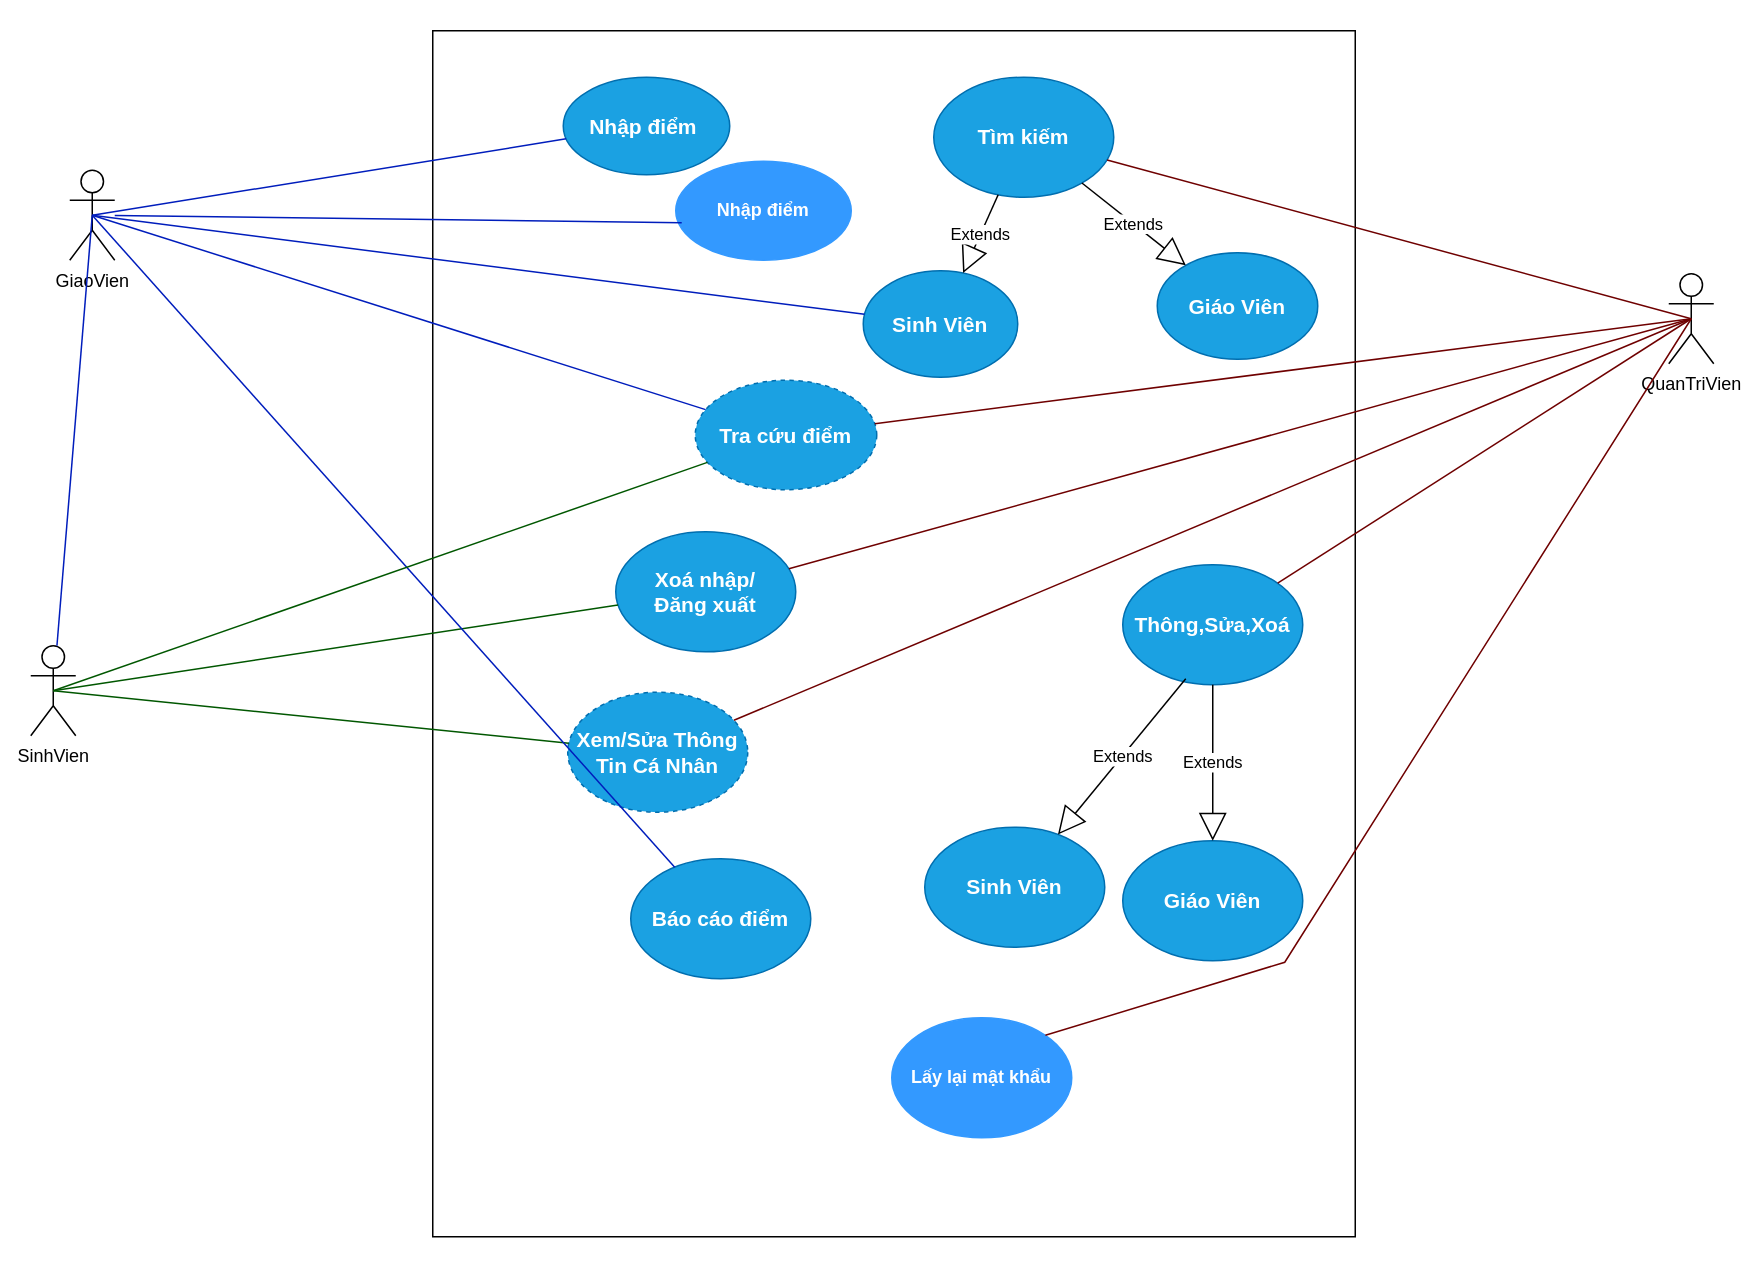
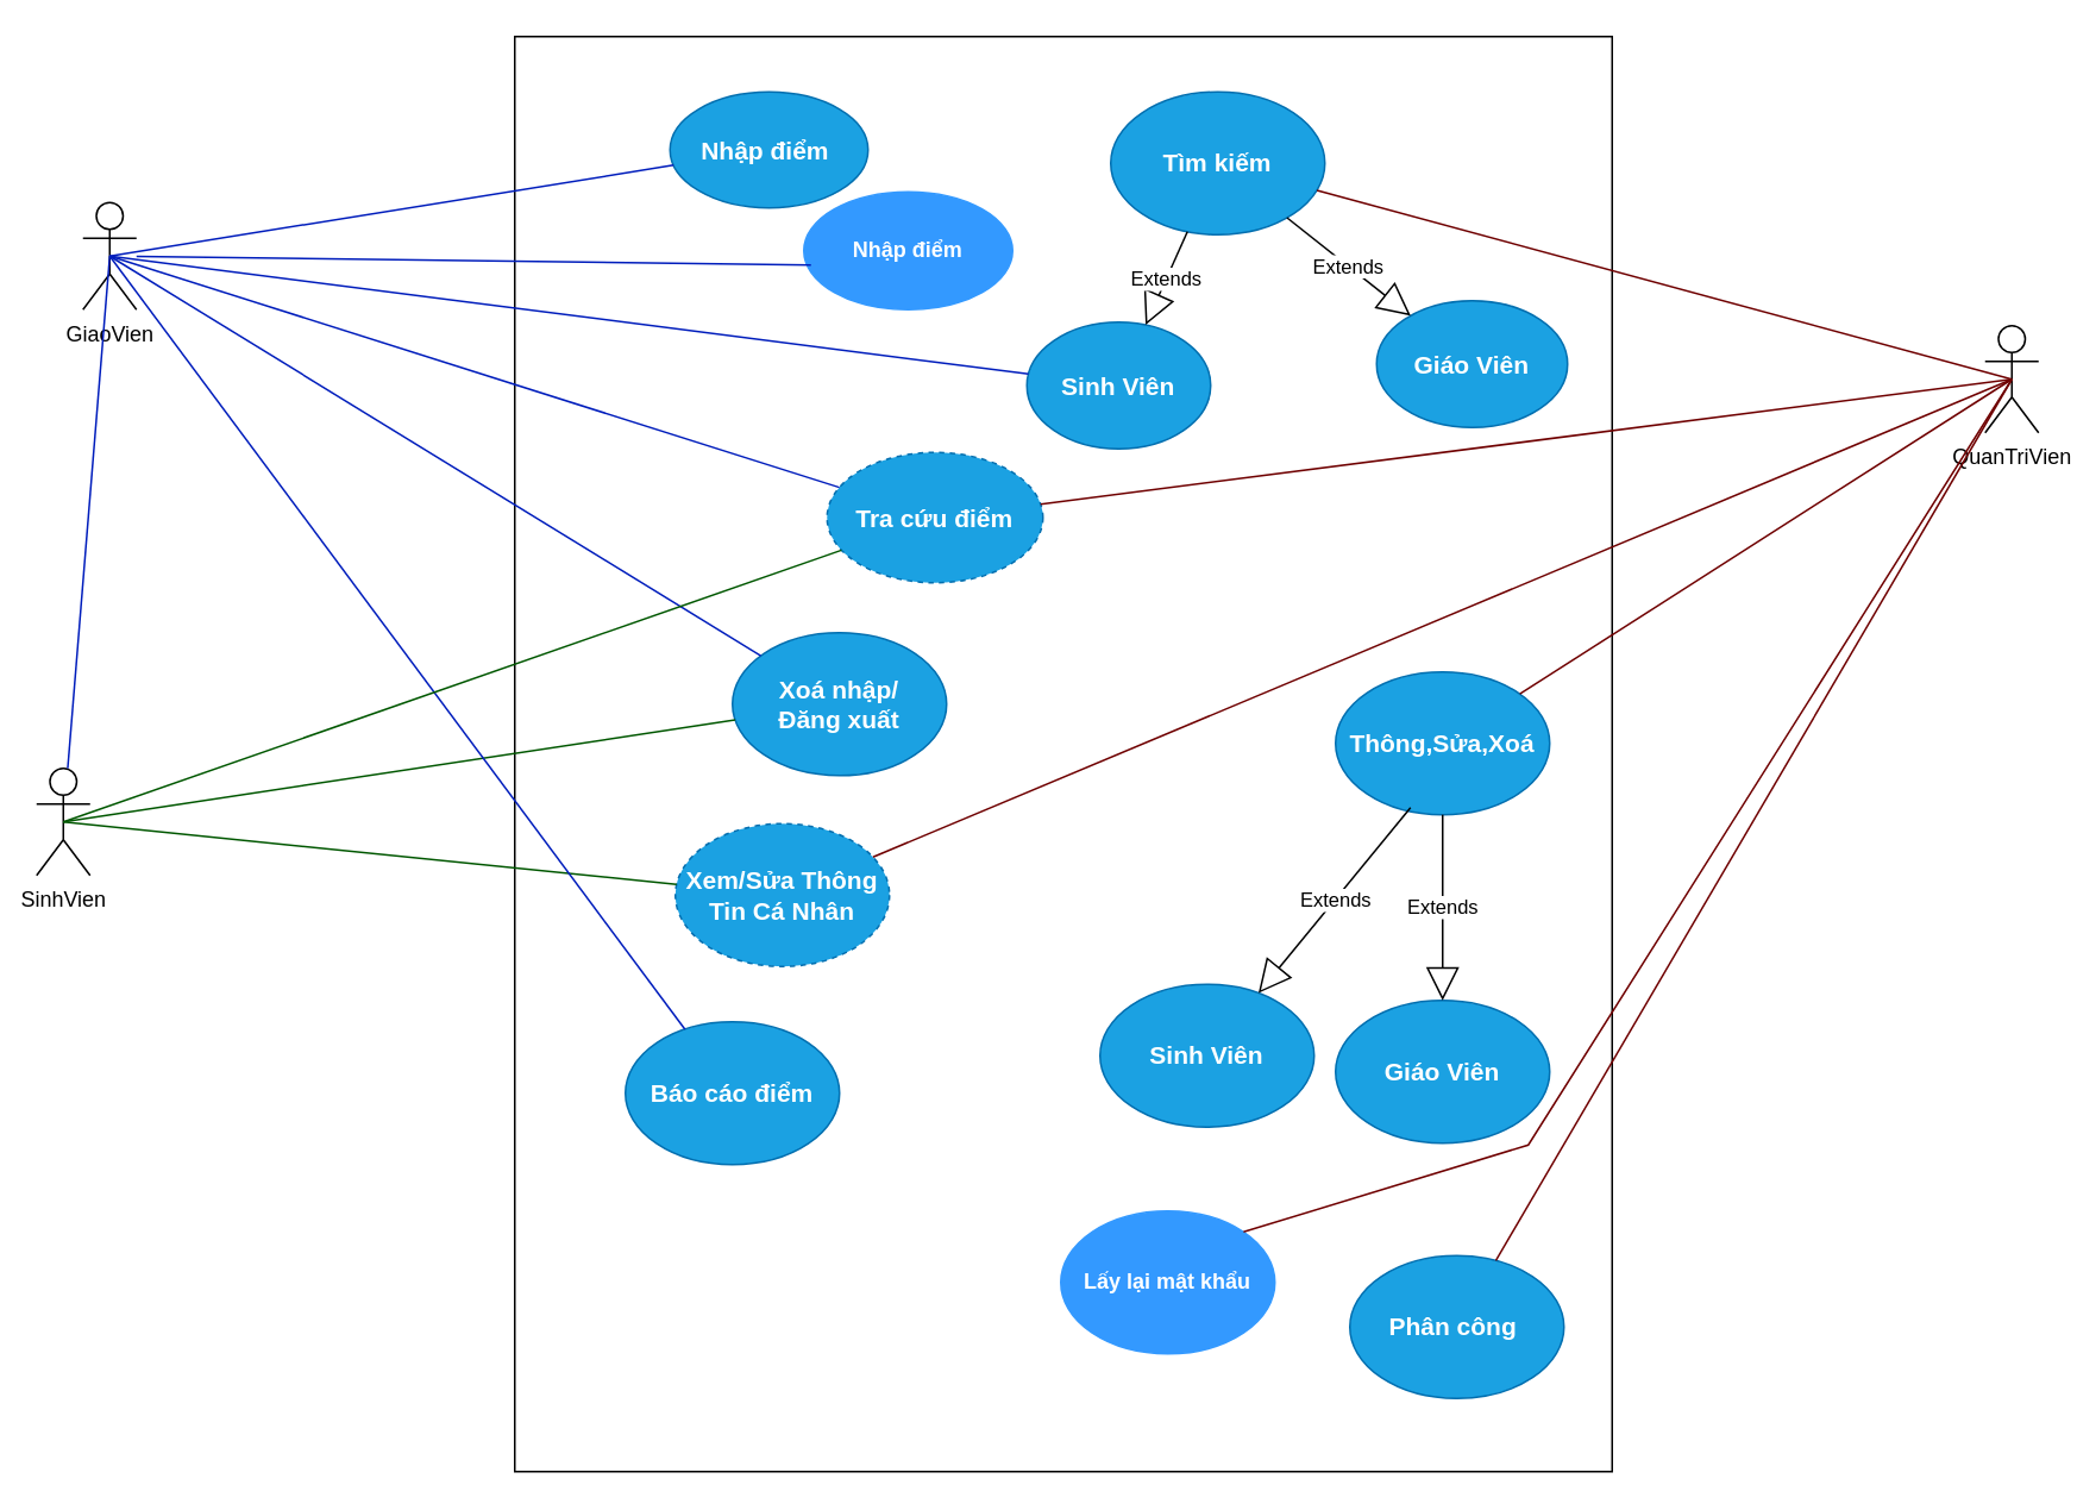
  <mxCell id="0" />
  <mxCell id="1" parent="0" />
  <mxCell id="2" value="SinhVien" style="shape=umlActor;verticalLabelPosition=bottom;verticalAlign=top;html=1;outlineConnect=0;" parent="1" vertex="1"><mxGeometry x="20" y="430" width="30" height="60" as="geometry" /></mxCell>
  <mxCell id="3" value="" style="rounded=0;whiteSpace=wrap;html=1;fillColor=none;" parent="1" vertex="1"><mxGeometry x="288" y="20" width="615" height="804" as="geometry" /></mxCell>
  <mxCell id="4" value="GiaoVien" style="shape=umlActor;verticalLabelPosition=bottom;verticalAlign=top;html=1;outlineConnect=0;" parent="1" vertex="1"><mxGeometry x="46" y="113" width="30" height="60" as="geometry" /></mxCell>
  <mxCell id="5" value="QuanTriVien" style="shape=umlActor;verticalLabelPosition=bottom;verticalAlign=top;html=1;outlineConnect=0;" parent="1" vertex="1"><mxGeometry x="1112" y="182" width="30" height="60" as="geometry" /></mxCell>
  <mxCell id="6" value="Nhập điểm&amp;nbsp;" style="ellipse;whiteSpace=wrap;html=1;fillColor=#1ba1e2;fontColor=#ffffff;strokeColor=#006EAF;fontStyle=1;fontSize=14;" parent="1" vertex="1"><mxGeometry x="375" y="51" width="111" height="65" as="geometry" /></mxCell>
  <mxCell id="7" value="Xoá nhập/&lt;br&gt;Đăng xuất" style="ellipse;whiteSpace=wrap;html=1;fillColor=#1ba1e2;fontColor=#ffffff;strokeColor=#006EAF;fontStyle=1;fontSize=14;" parent="1" vertex="1"><mxGeometry x="410" y="354" width="120" height="80" as="geometry" /></mxCell>
  <mxCell id="8" value="" style="endArrow=none;html=1;rounded=0;exitX=0.5;exitY=0.5;exitDx=0;exitDy=0;exitPerimeter=0;strokeColor=#001DBC;fillColor=#0050ef;" parent="1" source="4" target="6" edge="1"><mxGeometry width="50" height="50" relative="1" as="geometry"><mxPoint x="269" y="154" as="sourcePoint" /><mxPoint x="350" y="148" as="targetPoint" /></mxGeometry></mxCell>
  <mxCell id="9" value="" style="endArrow=none;html=1;rounded=0;exitX=0.5;exitY=0.5;exitDx=0;exitDy=0;exitPerimeter=0;fillColor=#008a00;strokeColor=#005700;" parent="1" source="2" target="7" edge="1"><mxGeometry width="50" height="50" relative="1" as="geometry"><mxPoint x="313" y="270" as="sourcePoint" /><mxPoint x="363" y="220" as="targetPoint" /></mxGeometry></mxCell>
- <mxCell id="11" value="" style="endArrow=none;html=1;rounded=0;exitX=0.5;exitY=0.5;exitDx=0;exitDy=0;exitPerimeter=0;fillColor=#a20025;strokeColor=#6F0000;" parent="1" source="5" target="7" edge="1"><mxGeometry width="50" height="50" relative="1" as="geometry"><mxPoint x="292" y="426" as="sourcePoint" /><mxPoint x="342" y="376" as="targetPoint" /></mxGeometry></mxCell>
+ <mxCell id="10" value="" style="endArrow=none;html=1;rounded=0;exitX=0.5;exitY=0.5;exitDx=0;exitDy=0;exitPerimeter=0;fillColor=#0050ef;strokeColor=#001DBC;" parent="1" source="4" target="7" edge="1"><mxGeometry width="50" height="50" relative="1" as="geometry"><mxPoint x="298" y="244" as="sourcePoint" /><mxPoint x="348" y="194" as="targetPoint" /></mxGeometry></mxCell>
  <mxCell id="12" value="Thông,Sửa,Xoá" style="ellipse;whiteSpace=wrap;html=1;fillColor=#1ba1e2;fontColor=#ffffff;strokeColor=#006EAF;fontStyle=1;fontSize=14;" parent="1" vertex="1"><mxGeometry x="748" y="376" width="120" height="80" as="geometry" /></mxCell>
  <mxCell id="13" value="" style="endArrow=none;html=1;rounded=0;exitX=0.5;exitY=0.5;exitDx=0;exitDy=0;exitPerimeter=0;fillColor=#a20025;strokeColor=#6F0000;" parent="1" source="5" target="12" edge="1"><mxGeometry width="50" height="50" relative="1" as="geometry"><mxPoint x="289" y="447" as="sourcePoint" /><mxPoint x="339" y="397" as="targetPoint" /></mxGeometry></mxCell>
  <mxCell id="14" value="Sinh Viên" style="ellipse;whiteSpace=wrap;html=1;fillColor=#1ba1e2;fontColor=#ffffff;strokeColor=#006EAF;fontStyle=1;fontSize=14;" parent="1" vertex="1"><mxGeometry x="616" y="551" width="120" height="80" as="geometry" /></mxCell>
  <mxCell id="15" value="Giáo Viên" style="ellipse;whiteSpace=wrap;html=1;fillColor=#1ba1e2;fontColor=#ffffff;strokeColor=#006EAF;fontStyle=1;fontSize=14;" parent="1" vertex="1"><mxGeometry x="748" y="560" width="120" height="80" as="geometry" /></mxCell>
  <mxCell id="16" value="Extends" style="endArrow=block;endSize=16;endFill=0;html=1;rounded=0;exitX=0.35;exitY=0.95;exitDx=0;exitDy=0;exitPerimeter=0;" parent="1" source="12" target="14" edge="1"><mxGeometry width="160" relative="1" as="geometry"><mxPoint x="433" y="501" as="sourcePoint" /><mxPoint x="593" y="501" as="targetPoint" /></mxGeometry></mxCell>
  <mxCell id="17" value="Extends" style="endArrow=block;endSize=16;endFill=0;html=1;rounded=0;" parent="1" source="12" target="15" edge="1"><mxGeometry width="160" relative="1" as="geometry"><mxPoint x="433" y="501" as="sourcePoint" /><mxPoint x="593" y="501" as="targetPoint" /></mxGeometry></mxCell>
  <mxCell id="18" value="Xem/Sửa Thông Tin Cá Nhân" style="ellipse;whiteSpace=wrap;html=1;fillColor=#1ba1e2;fontColor=#ffffff;strokeColor=#006EAF;fontStyle=1;fontSize=14;dashed=1;" parent="1" vertex="1"><mxGeometry x="378" y="461" width="120" height="80" as="geometry" /></mxCell>
  <mxCell id="19" value="" style="endArrow=none;html=1;rounded=0;exitX=0.5;exitY=0.5;exitDx=0;exitDy=0;exitPerimeter=0;fillColor=#0050ef;strokeColor=#001DBC;" parent="1" source="4" target="2" edge="1"><mxGeometry width="50" height="50" relative="1" as="geometry"><mxPoint x="299" y="256" as="sourcePoint" /><mxPoint x="349" y="206" as="targetPoint" /></mxGeometry></mxCell>
  <mxCell id="20" value="" style="endArrow=none;html=1;rounded=0;exitX=0.5;exitY=0.5;exitDx=0;exitDy=0;exitPerimeter=0;fillColor=#008a00;strokeColor=#005700;" parent="1" source="2" target="18" edge="1"><mxGeometry width="50" height="50" relative="1" as="geometry"><mxPoint x="154" y="324" as="sourcePoint" /><mxPoint x="204" y="274" as="targetPoint" /></mxGeometry></mxCell>
  <mxCell id="21" value="" style="endArrow=none;html=1;rounded=0;exitX=0.5;exitY=0.5;exitDx=0;exitDy=0;exitPerimeter=0;fillColor=#a20025;strokeColor=#6F0000;" parent="1" source="5" target="18" edge="1"><mxGeometry width="50" height="50" relative="1" as="geometry"><mxPoint x="174" y="397" as="sourcePoint" /><mxPoint x="224" y="347" as="targetPoint" /></mxGeometry></mxCell>
- <mxCell id="22" value="Báo cáo điểm" style="ellipse;whiteSpace=wrap;html=1;fillColor=#1ba1e2;fontColor=#ffffff;strokeColor=#006EAF;fontStyle=1;fontSize=14;" parent="1" vertex="1"><mxGeometry x="420" y="572" width="120" height="80" as="geometry" /></mxCell>
+ <mxCell id="22" value="Báo cáo điểm" style="ellipse;whiteSpace=wrap;html=1;fillColor=#1ba1e2;fontColor=#ffffff;strokeColor=#006EAF;fontStyle=1;fontSize=14;" parent="1" vertex="1"><mxGeometry x="350" y="572" width="120" height="80" as="geometry" /></mxCell>
  <mxCell id="23" value="" style="endArrow=none;html=1;rounded=0;fillColor=#0050ef;strokeColor=#001DBC;entryX=0.5;entryY=0.5;entryDx=0;entryDy=0;entryPerimeter=0;" parent="1" source="22" target="4" edge="1"><mxGeometry width="50" height="50" relative="1" as="geometry"><mxPoint x="227" y="150" as="sourcePoint" /><mxPoint x="491" y="330" as="targetPoint" /></mxGeometry></mxCell>
  <mxCell id="24" value="Tìm kiếm" style="ellipse;whiteSpace=wrap;html=1;fillColor=#1ba1e2;fontColor=#ffffff;strokeColor=#006EAF;fontStyle=1;fontSize=14;" parent="1" vertex="1"><mxGeometry x="622" y="51" width="120" height="80" as="geometry" /></mxCell>
  <mxCell id="25" value="Giáo Viên" style="ellipse;whiteSpace=wrap;html=1;fillColor=#1ba1e2;fontColor=#ffffff;strokeColor=#006EAF;fontStyle=1;fontSize=14;" parent="1" vertex="1"><mxGeometry x="771" y="168" width="107" height="71" as="geometry" /></mxCell>
  <mxCell id="26" value="Sinh Viên" style="ellipse;whiteSpace=wrap;html=1;fillColor=#1ba1e2;fontColor=#ffffff;strokeColor=#006EAF;fontStyle=1;fontSize=14;" parent="1" vertex="1"><mxGeometry x="575" y="180" width="103" height="71" as="geometry" /></mxCell>
  <mxCell id="27" value="" style="endArrow=none;html=1;rounded=0;exitX=0.5;exitY=0.5;exitDx=0;exitDy=0;exitPerimeter=0;fillColor=#a20025;strokeColor=#6F0000;" parent="1" source="5" target="24" edge="1"><mxGeometry width="50" height="50" relative="1" as="geometry"><mxPoint x="965" y="243" as="sourcePoint" /><mxPoint x="614" y="354" as="targetPoint" /></mxGeometry></mxCell>
  <mxCell id="28" value="Extends" style="endArrow=block;endSize=16;endFill=0;html=1;rounded=0;" parent="1" source="24" target="26" edge="1"><mxGeometry width="160" relative="1" as="geometry"><mxPoint x="571" y="104" as="sourcePoint" /><mxPoint x="731" y="104" as="targetPoint" /></mxGeometry></mxCell>
  <mxCell id="29" value="Extends" style="endArrow=block;endSize=16;endFill=0;html=1;rounded=0;" parent="1" source="24" target="25" edge="1"><mxGeometry width="160" relative="1" as="geometry"><mxPoint x="708" y="151" as="sourcePoint" /><mxPoint x="868" y="151" as="targetPoint" /></mxGeometry></mxCell>
  <mxCell id="30" value="" style="endArrow=none;html=1;rounded=0;exitX=0.5;exitY=0.5;exitDx=0;exitDy=0;exitPerimeter=0;strokeColor=#001DBC;fillColor=#0050ef;" parent="1" source="4" target="26" edge="1"><mxGeometry width="50" height="50" relative="1" as="geometry"><mxPoint x="342" y="207" as="sourcePoint" /><mxPoint x="545" y="168" as="targetPoint" /></mxGeometry></mxCell>
  <mxCell id="31" value="Tra cứu điểm" style="ellipse;whiteSpace=wrap;html=1;fillColor=#1ba1e2;fontColor=#ffffff;strokeColor=#006EAF;fontStyle=1;fontSize=14;dashed=1;" parent="1" vertex="1"><mxGeometry x="463" y="253" width="121" height="73" as="geometry" /></mxCell>
  <mxCell id="32" value="" style="endArrow=none;html=1;rounded=0;exitX=0.5;exitY=0.5;exitDx=0;exitDy=0;exitPerimeter=0;fillColor=#008a00;strokeColor=#005700;" parent="1" source="2" target="31" edge="1"><mxGeometry width="50" height="50" relative="1" as="geometry"><mxPoint x="57" y="334" as="sourcePoint" /><mxPoint x="433" y="277" as="targetPoint" /></mxGeometry></mxCell>
  <mxCell id="33" value="" style="endArrow=none;html=1;rounded=0;exitX=0.5;exitY=0.5;exitDx=0;exitDy=0;exitPerimeter=0;fillColor=#0050ef;strokeColor=#001DBC;" parent="1" source="4" target="31" edge="1"><mxGeometry width="50" height="50" relative="1" as="geometry"><mxPoint x="87" y="123.5" as="sourcePoint" /><mxPoint x="452" y="347.5" as="targetPoint" /></mxGeometry></mxCell>
  <mxCell id="34" value="" style="endArrow=none;html=1;rounded=0;exitX=0.5;exitY=0.5;exitDx=0;exitDy=0;exitPerimeter=0;fillColor=#a20025;strokeColor=#6F0000;" parent="1" source="5" target="31" edge="1"><mxGeometry width="50" height="50" relative="1" as="geometry"><mxPoint x="1137" y="222" as="sourcePoint" /><mxPoint x="535" y="389" as="targetPoint" /></mxGeometry></mxCell>
+ <mxCell id="35" value="Phân công&amp;nbsp;" style="ellipse;whiteSpace=wrap;html=1;fillColor=#1ba1e2;fontColor=#ffffff;strokeColor=#006EAF;fontStyle=1;fontSize=14;" parent="1" vertex="1"><mxGeometry x="756" y="703" width="120" height="80" as="geometry" /></mxCell>
+ <mxCell id="36" value="" style="endArrow=none;html=1;rounded=0;exitX=0.5;exitY=0.5;exitDx=0;exitDy=0;exitPerimeter=0;fillColor=#a20025;strokeColor=#6F0000;" parent="1" source="5" target="35" edge="1"><mxGeometry width="50" height="50" relative="1" as="geometry"><mxPoint x="1277" y="396" as="sourcePoint" /><mxPoint x="1001" y="572" as="targetPoint" /></mxGeometry></mxCell>
  <mxCell id="37" value="&lt;font color=&quot;#ffffff&quot;&gt;&lt;b&gt;Lấy lại mật khẩu&lt;/b&gt;&lt;/font&gt;" style="ellipse;whiteSpace=wrap;html=1;fillColor=#3399FF;gradientColor=none;strokeColor=#3399FF;" vertex="1" parent="1"><mxGeometry x="594" y="678" width="120" height="80" as="geometry" /></mxCell>
  <mxCell id="38" value="" style="endArrow=none;html=1;rounded=0;exitX=0.5;exitY=0.5;exitDx=0;exitDy=0;exitPerimeter=0;fillColor=#a20025;strokeColor=#6F0000;entryX=1;entryY=0;entryDx=0;entryDy=0;" edge="1" parent="1" source="5" target="37"><mxGeometry width="50" height="50" relative="1" as="geometry"><mxPoint x="1137" y="222" as="sourcePoint" /><mxPoint x="848" y="716" as="targetPoint" /><Array as="points"><mxPoint x="856" y="641" /></Array></mxGeometry></mxCell>
  <mxCell id="39" value="&lt;font color=&quot;#ffffff&quot;&gt;&lt;b&gt;Nhập điểm&lt;br&gt;&lt;/b&gt;&lt;/font&gt;" style="ellipse;whiteSpace=wrap;html=1;fillColor=#3399FF;strokeColor=#3399FF;" vertex="1" parent="1"><mxGeometry x="450" y="107" width="117" height="66" as="geometry" /></mxCell>
  <mxCell id="40" value="" style="endArrow=none;html=1;rounded=0;strokeColor=#001DBC;fillColor=#0050ef;entryX=0.034;entryY=0.621;entryDx=0;entryDy=0;entryPerimeter=0;" edge="1" parent="1" source="4" target="39"><mxGeometry width="50" height="50" relative="1" as="geometry"><mxPoint x="71" y="153" as="sourcePoint" /><mxPoint x="387" y="102" as="targetPoint" /></mxGeometry></mxCell>
